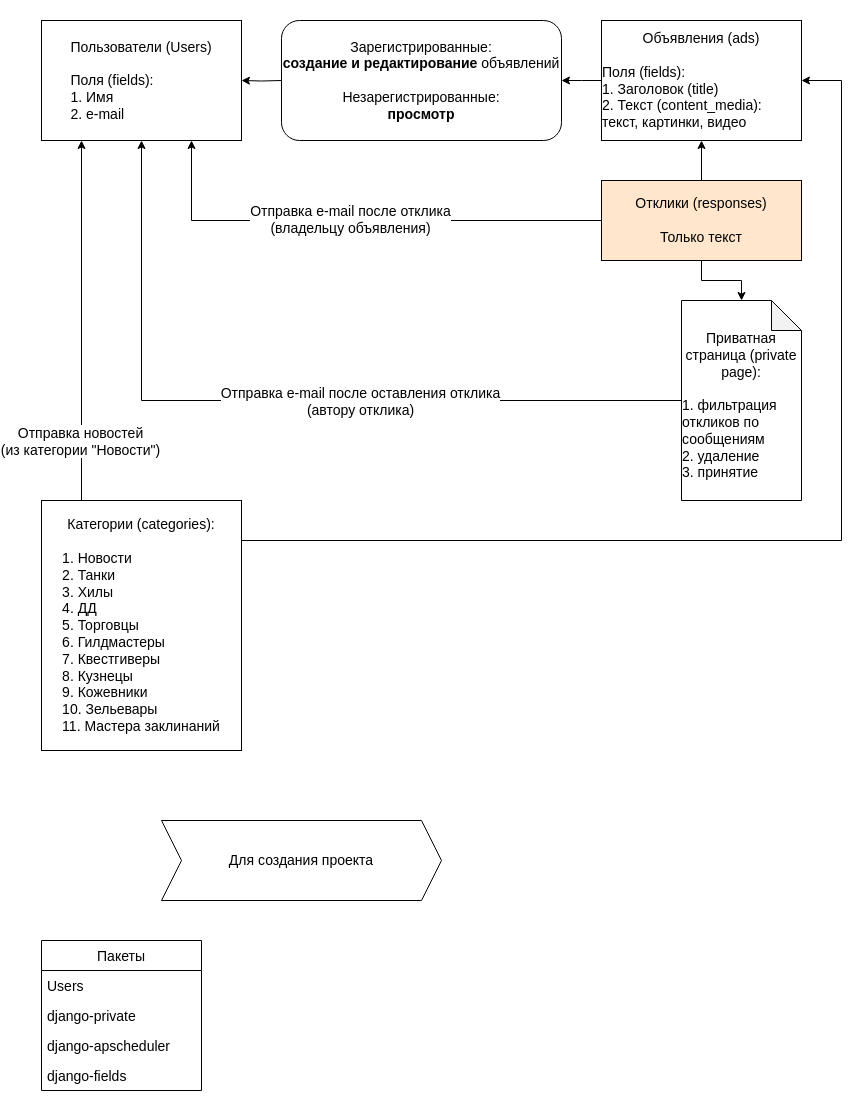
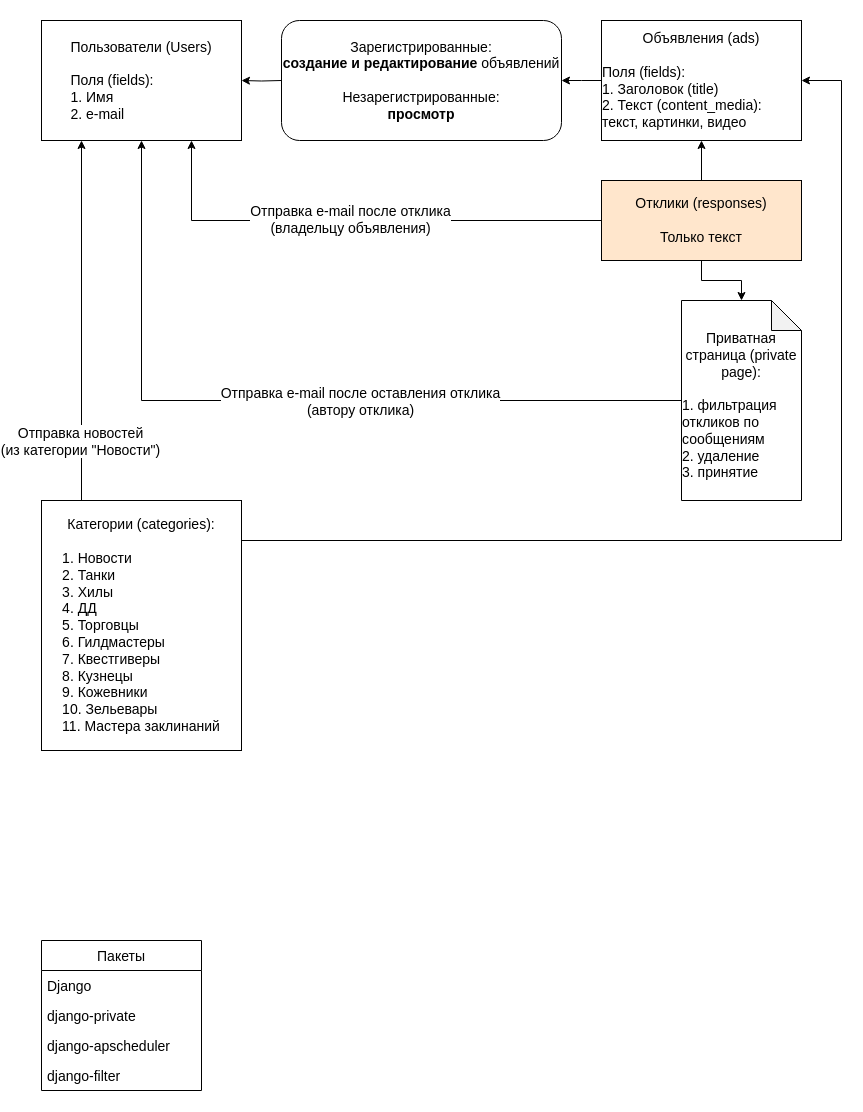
  <mxCell id="0" />
  <mxCell id="1" parent="0" />
  <mxCell id="2" value="Пользователи (Users)&lt;br style=&quot;font-size: 14px;&quot;&gt;&lt;br style=&quot;font-size: 14px;&quot;&gt;&lt;div style=&quot;text-align: left; font-size: 14px;&quot;&gt;Поля (fields):&lt;/div&gt;&lt;div style=&quot;text-align: left; font-size: 14px;&quot;&gt;1. Имя&lt;/div&gt;&lt;div style=&quot;text-align: left; font-size: 14px;&quot;&gt;2. e-mail&lt;/div&gt;" style="rounded=0;whiteSpace=wrap;html=1;fontSize=14;" vertex="1" parent="1"><mxGeometry x="20" y="20" width="200" height="120" as="geometry" /></mxCell>
  <mxCell id="3" value="" style="edgeStyle=orthogonalEdgeStyle;rounded=0;orthogonalLoop=1;jettySize=auto;html=1;" edge="1" parent="1" source="4"><mxGeometry relative="1" as="geometry"><mxPoint x="540" y="80" as="targetPoint" /></mxGeometry></mxCell>
  <mxCell id="4" value="Объявления (ads)&lt;br style=&quot;font-size: 14px;&quot;&gt;&lt;br style=&quot;font-size: 14px;&quot;&gt;&lt;div style=&quot;text-align: left; font-size: 14px;&quot;&gt;&lt;span style=&quot;font-size: 14px;&quot;&gt;Поля (fields):&lt;/span&gt;&lt;/div&gt;&lt;span style=&quot;font-size: 14px;&quot;&gt;&lt;div style=&quot;text-align: left; font-size: 14px;&quot;&gt;&lt;span style=&quot;font-size: 14px;&quot;&gt;1. Заголовок (title)&lt;/span&gt;&lt;/div&gt;&lt;/span&gt;&lt;span style=&quot;font-size: 14px;&quot;&gt;&lt;div style=&quot;text-align: left; font-size: 14px;&quot;&gt;&lt;span style=&quot;font-size: 14px;&quot;&gt;2. Текст (content_media): текст, картинки, видео&lt;/span&gt;&lt;/div&gt;&lt;/span&gt;" style="rounded=0;whiteSpace=wrap;html=1;fontSize=14;" vertex="1" parent="1"><mxGeometry x="580" y="20" width="200" height="120" as="geometry" /></mxCell>
  <mxCell id="5" value="" style="edgeStyle=orthogonalEdgeStyle;rounded=0;orthogonalLoop=1;jettySize=auto;html=1;" edge="1" parent="1" target="2"><mxGeometry relative="1" as="geometry"><mxPoint x="260" y="80" as="sourcePoint" /></mxGeometry></mxCell>
  <mxCell id="6" value="&lt;span style=&quot;font-size: 14px;&quot;&gt;Зарегистрированные:&lt;/span&gt;&lt;br style=&quot;font-size: 14px;&quot;&gt;&lt;b style=&quot;font-size: 14px;&quot;&gt;создание и редактирование&lt;/b&gt;&lt;span style=&quot;font-size: 14px;&quot;&gt;&amp;nbsp;объявлений&lt;br style=&quot;font-size: 14px;&quot;&gt;&lt;br style=&quot;font-size: 14px;&quot;&gt;&lt;/span&gt;Незарегистрированные:&lt;br style=&quot;font-size: 14px;&quot;&gt;&lt;b style=&quot;font-size: 14px;&quot;&gt;просмотр&lt;/b&gt;&lt;span style=&quot;font-size: 14px;&quot;&gt;&lt;br style=&quot;font-size: 14px;&quot;&gt;&lt;/span&gt;" style="rounded=1;whiteSpace=wrap;html=1;fontSize=14;" vertex="1" parent="1"><mxGeometry x="260" y="20" width="280" height="120" as="geometry" /></mxCell>
  <mxCell id="7" value="" style="edgeStyle=orthogonalEdgeStyle;rounded=0;orthogonalLoop=1;jettySize=auto;html=1;" edge="1" parent="1" source="11" target="4"><mxGeometry relative="1" as="geometry" /></mxCell>
  <mxCell id="8" style="edgeStyle=orthogonalEdgeStyle;rounded=0;orthogonalLoop=1;jettySize=auto;html=1;entryX=0.75;entryY=1;entryDx=0;entryDy=0;" edge="1" parent="1" source="11" target="2"><mxGeometry relative="1" as="geometry"><mxPoint x="170" y="150" as="targetPoint" /></mxGeometry></mxCell>
  <mxCell id="9" value="&lt;font style=&quot;font-size: 14px;&quot;&gt;Отправка e-mail после отклика&lt;br style=&quot;font-size: 14px;&quot;&gt;(владельцу объявления)&lt;/font&gt;" style="edgeLabel;html=1;align=center;verticalAlign=middle;resizable=0;points=[];fontSize=14;" vertex="1" connectable="0" parent="8"><mxGeometry x="0.029" y="-2" relative="1" as="geometry"><mxPoint as="offset" /></mxGeometry></mxCell>
  <mxCell id="10" value="" style="edgeStyle=orthogonalEdgeStyle;rounded=0;orthogonalLoop=1;jettySize=auto;html=1;fontSize=14;" edge="1" parent="1" source="11" target="14"><mxGeometry relative="1" as="geometry" /></mxCell>
  <mxCell id="11" value="Отклики (responses)&lt;br style=&quot;font-size: 14px&quot;&gt;&lt;br style=&quot;font-size: 14px&quot;&gt;Только текст" style="rounded=0;whiteSpace=wrap;html=1;fontSize=14;fillColor=#ffe6cc;" vertex="1" parent="1"><mxGeometry x="580" y="180" width="200" height="80" as="geometry" /></mxCell>
  <mxCell id="12" style="edgeStyle=orthogonalEdgeStyle;rounded=0;orthogonalLoop=1;jettySize=auto;html=1;entryX=0.5;entryY=1;entryDx=0;entryDy=0;fontSize=14;" edge="1" parent="1" source="14" target="2"><mxGeometry relative="1" as="geometry" /></mxCell>
  <mxCell id="13" value="Отправка e-mail после оставления отклика&lt;br&gt;(автору отклика)" style="edgeLabel;html=1;align=center;verticalAlign=middle;resizable=0;points=[];fontSize=14;" vertex="1" connectable="0" parent="12"><mxGeometry x="-0.195" relative="1" as="geometry"><mxPoint as="offset" /></mxGeometry></mxCell>
  <mxCell id="14" value="Приватная страница (private page):&lt;br&gt;&lt;br&gt;&lt;div style=&quot;text-align: left&quot;&gt;&lt;span&gt;1. фильтрация откликов по сообщениям&lt;/span&gt;&lt;/div&gt;&lt;div style=&quot;text-align: left&quot;&gt;&lt;span&gt;2. удаление&lt;/span&gt;&lt;/div&gt;&lt;div style=&quot;text-align: left&quot;&gt;&lt;span&gt;3. принятие&lt;/span&gt;&lt;/div&gt;&lt;div style=&quot;text-align: left&quot;&gt;&lt;br&gt;&lt;/div&gt;" style="shape=note;whiteSpace=wrap;html=1;backgroundOutline=1;darkOpacity=0.05;fontSize=14;verticalAlign=bottom;" vertex="1" parent="1"><mxGeometry x="660" y="300" width="120" height="200" as="geometry" /></mxCell>
  <mxCell id="15" style="edgeStyle=orthogonalEdgeStyle;rounded=0;orthogonalLoop=1;jettySize=auto;html=1;entryX=1;entryY=0.5;entryDx=0;entryDy=0;fontSize=14;" edge="1" parent="1" source="18" target="4"><mxGeometry relative="1" as="geometry"><Array as="points"><mxPoint x="820" y="540" /><mxPoint x="820" y="80" /></Array></mxGeometry></mxCell>
  <mxCell id="16" style="edgeStyle=orthogonalEdgeStyle;rounded=0;orthogonalLoop=1;jettySize=auto;html=1;entryX=0.2;entryY=1;entryDx=0;entryDy=0;entryPerimeter=0;fontSize=14;" edge="1" parent="1" source="18" target="2"><mxGeometry relative="1" as="geometry"><Array as="points"><mxPoint x="60" y="430" /><mxPoint x="60" y="430" /></Array></mxGeometry></mxCell>
  <mxCell id="17" value="Отправка новостей&lt;br&gt;(из категории &quot;Новости&quot;)" style="edgeLabel;html=1;align=center;verticalAlign=middle;resizable=0;points=[];fontSize=14;" vertex="1" connectable="0" parent="16"><mxGeometry x="-0.56" y="2" relative="1" as="geometry"><mxPoint y="19" as="offset" /></mxGeometry></mxCell>
  <mxCell id="18" value="Категории (categories):&lt;br&gt;&lt;br&gt;&lt;div style=&quot;text-align: left&quot;&gt;&lt;span&gt;1. Новости&lt;/span&gt;&lt;/div&gt;&lt;div style=&quot;text-align: left&quot;&gt;&lt;span&gt;2. Танки&lt;/span&gt;&lt;/div&gt;&lt;div style=&quot;text-align: left&quot;&gt;&lt;span&gt;3. Хилы&lt;/span&gt;&lt;/div&gt;&lt;div style=&quot;text-align: left&quot;&gt;&lt;span&gt;4. ДД&lt;/span&gt;&lt;/div&gt;&lt;div style=&quot;text-align: left&quot;&gt;&lt;span&gt;5. Торговцы&lt;/span&gt;&lt;/div&gt;&lt;div style=&quot;text-align: left&quot;&gt;&lt;span&gt;6. Гилдмастеры&lt;/span&gt;&lt;/div&gt;&lt;div style=&quot;text-align: left&quot;&gt;&lt;span&gt;7. Квестгиверы&lt;/span&gt;&lt;/div&gt;&lt;div style=&quot;text-align: left&quot;&gt;&lt;span&gt;8. Кузнецы&lt;/span&gt;&lt;/div&gt;&lt;div style=&quot;text-align: left&quot;&gt;&lt;span&gt;9. Кожевники&lt;/span&gt;&lt;/div&gt;&lt;div style=&quot;text-align: left&quot;&gt;&lt;span&gt;10. Зельевары&lt;/span&gt;&lt;/div&gt;&lt;div style=&quot;text-align: left&quot;&gt;&lt;span&gt;11. Мастера заклинаний&lt;/span&gt;&lt;/div&gt;" style="rounded=0;whiteSpace=wrap;html=1;fontSize=14;" vertex="1" parent="1"><mxGeometry x="20" y="500" width="200" height="250" as="geometry" /></mxCell>
  <mxCell id="19" value="Пакеты" style="swimlane;fontStyle=0;childLayout=stackLayout;horizontal=1;startSize=30;horizontalStack=0;resizeParent=1;resizeParentMax=0;resizeLast=0;collapsible=1;marginBottom=0;fontSize=14;" vertex="1" parent="1"><mxGeometry x="20" y="940" width="160" height="150" as="geometry"><mxRectangle x="40" y="880" width="80" height="30" as="alternateBounds" /></mxGeometry></mxCell>
- <mxCell id="20" value="Users" style="text;strokeColor=none;fillColor=none;align=left;verticalAlign=middle;spacingLeft=4;spacingRight=4;overflow=hidden;points=[[0,0.5],[1,0.5]];portConstraint=eastwest;rotatable=0;fontSize=14;" vertex="1" parent="19"><mxGeometry y="30" width="160" height="30" as="geometry" /></mxCell>
+ <mxCell id="20" value="Django" style="text;strokeColor=none;fillColor=none;align=left;verticalAlign=middle;spacingLeft=4;spacingRight=4;overflow=hidden;points=[[0,0.5],[1,0.5]];portConstraint=eastwest;rotatable=0;fontSize=14;" vertex="1" parent="19"><mxGeometry y="30" width="160" height="30" as="geometry" /></mxCell>
  <mxCell id="21" value="django-private" style="text;strokeColor=none;fillColor=none;align=left;verticalAlign=middle;spacingLeft=4;spacingRight=4;overflow=hidden;points=[[0,0.5],[1,0.5]];portConstraint=eastwest;rotatable=0;fontSize=14;" vertex="1" parent="19"><mxGeometry y="60" width="160" height="30" as="geometry" /></mxCell>
  <mxCell id="22" value="django-apscheduler" style="text;strokeColor=none;fillColor=none;align=left;verticalAlign=middle;spacingLeft=4;spacingRight=4;overflow=hidden;points=[[0,0.5],[1,0.5]];portConstraint=eastwest;rotatable=0;fontSize=14;" vertex="1" parent="19"><mxGeometry y="90" width="160" height="30" as="geometry" /></mxCell>
- <mxCell id="23" value="django-fields" style="text;strokeColor=none;fillColor=none;align=left;verticalAlign=middle;spacingLeft=4;spacingRight=4;overflow=hidden;points=[[0,0.5],[1,0.5]];portConstraint=eastwest;rotatable=0;fontSize=14;" vertex="1" parent="19"><mxGeometry y="120" width="160" height="30" as="geometry" /></mxCell>
- <mxCell id="24" value="Для создания проекта" style="shape=step;perimeter=stepPerimeter;whiteSpace=wrap;html=1;fixedSize=1;fontSize=14;" vertex="1" parent="1"><mxGeometry x="140" y="820" width="280" height="80" as="geometry" /></mxCell>
+ <mxCell id="23" value="django-filter" style="text;strokeColor=none;fillColor=none;align=left;verticalAlign=middle;spacingLeft=4;spacingRight=4;overflow=hidden;points=[[0,0.5],[1,0.5]];portConstraint=eastwest;rotatable=0;fontSize=14;" vertex="1" parent="19"><mxGeometry y="120" width="160" height="30" as="geometry" /></mxCell>
